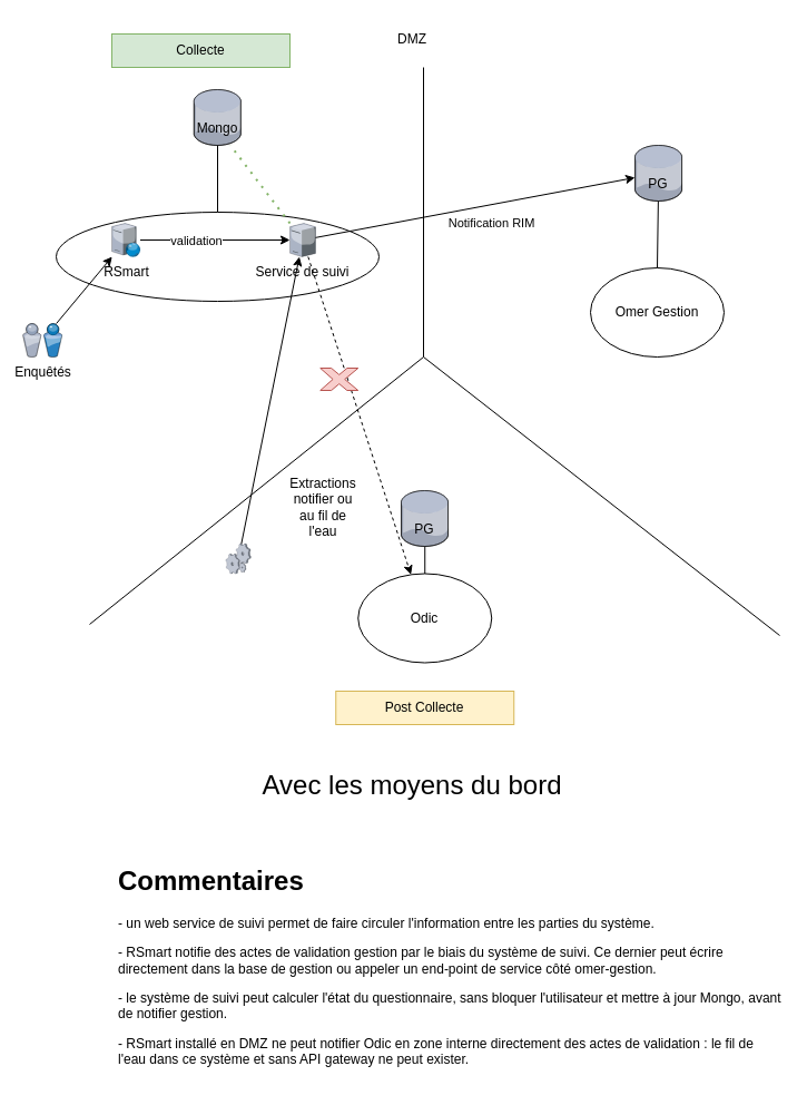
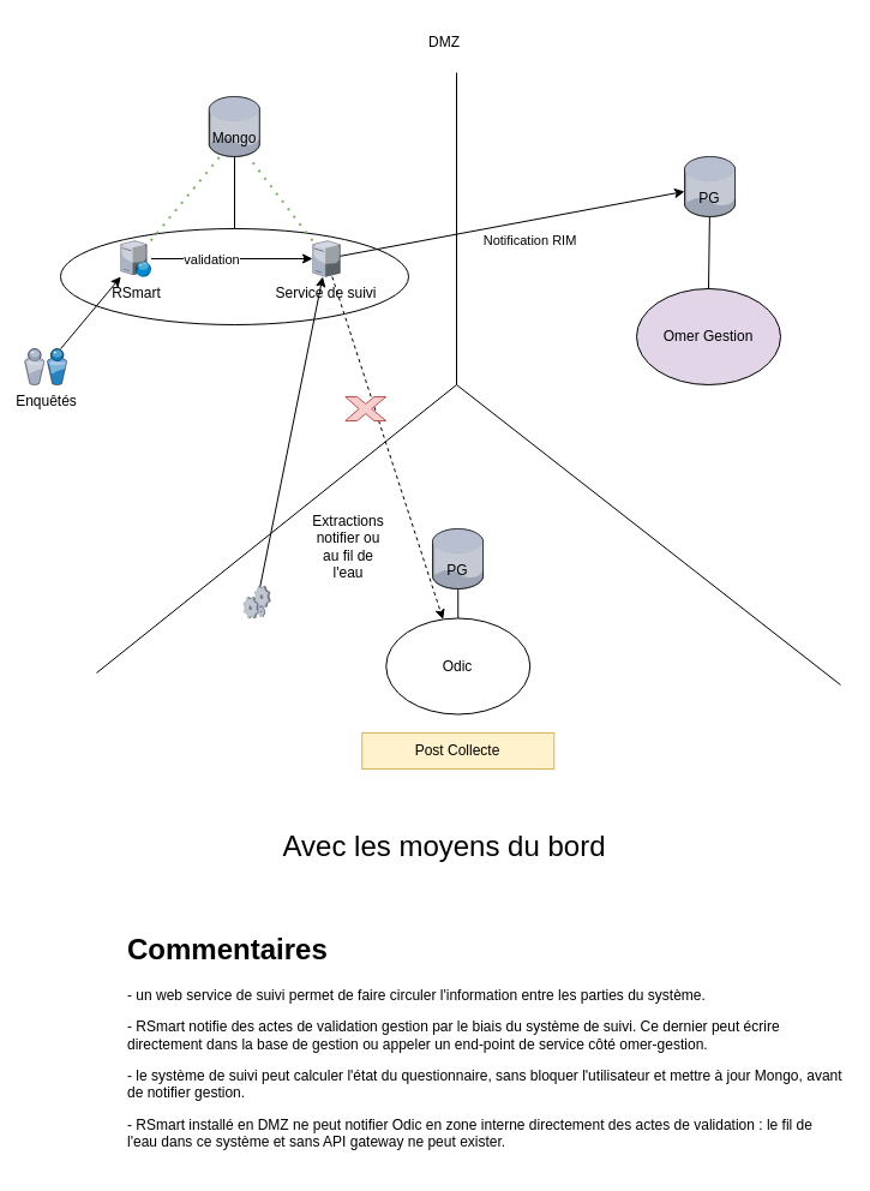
  <mxCell id="0" />
  <mxCell id="1" parent="0" />
  <mxCell id="2" value="" style="endArrow=none;html=1;rounded=0;" edge="1" parent="1"><mxGeometry width="50" height="50" relative="1" as="geometry"><mxPoint x="380" y="320" as="sourcePoint" /><mxPoint x="380" y="60" as="targetPoint" /></mxGeometry></mxCell>
  <mxCell id="3" value="" style="endArrow=none;html=1;rounded=0;" edge="1" parent="1"><mxGeometry width="50" height="50" relative="1" as="geometry"><mxPoint x="80" y="560" as="sourcePoint" /><mxPoint x="380" y="320" as="targetPoint" /></mxGeometry></mxCell>
  <mxCell id="4" value="" style="endArrow=none;html=1;rounded=0;" edge="1" parent="1"><mxGeometry width="50" height="50" relative="1" as="geometry"><mxPoint x="700" y="570" as="sourcePoint" /><mxPoint x="380" y="320" as="targetPoint" /></mxGeometry></mxCell>
  <mxCell id="5" value="" style="verticalLabelPosition=bottom;sketch=0;aspect=fixed;html=1;verticalAlign=top;strokeColor=none;align=center;outlineConnect=0;shape=mxgraph.citrix.database;" vertex="1" parent="1"><mxGeometry x="570" y="130" width="42.5" height="50" as="geometry" /></mxCell>
  <mxCell id="6" value="" style="verticalLabelPosition=bottom;sketch=0;aspect=fixed;html=1;verticalAlign=top;strokeColor=none;align=center;outlineConnect=0;shape=mxgraph.citrix.database;" vertex="1" parent="1"><mxGeometry x="173.75" y="80" width="42.5" height="50" as="geometry" /></mxCell>
  <mxCell id="7" value="" style="verticalLabelPosition=bottom;sketch=0;aspect=fixed;html=1;verticalAlign=top;strokeColor=none;align=center;outlineConnect=0;shape=mxgraph.citrix.database;" vertex="1" parent="1"><mxGeometry x="360" y="440" width="42.5" height="50" as="geometry" /></mxCell>
- <mxCell id="8" value="Collecte" style="text;html=1;align=center;verticalAlign=middle;whiteSpace=wrap;rounded=0;fillColor=#d5e8d4;strokeColor=#82b366;" vertex="1" parent="1"><mxGeometry x="100" y="30" width="160" height="30" as="geometry" /></mxCell>
- <mxCell id="9" value="Post Collecte" style="text;html=1;align=center;verticalAlign=middle;whiteSpace=wrap;rounded=0;fillColor=#fff2cc;strokeColor=#d6b656;" vertex="1" parent="1"><mxGeometry x="301.25" y="620" width="160" height="30" as="geometry" /></mxCell>
+ <mxCell id="9" value="Post Collecte" style="text;html=1;align=center;verticalAlign=middle;whiteSpace=wrap;rounded=0;fillColor=#fff2cc;strokeColor=#d6b656;" vertex="1" parent="1"><mxGeometry x="301.25" y="610" width="160" height="30" as="geometry" /></mxCell>
  <mxCell id="10" value="" style="ellipse;whiteSpace=wrap;html=1;" vertex="1" parent="1"><mxGeometry x="50" y="190" width="290" height="80" as="geometry" /></mxCell>
- <mxCell id="11" value="Omer Gestion" style="ellipse;whiteSpace=wrap;html=1;" vertex="1" parent="1"><mxGeometry x="530" y="240" width="120" height="80" as="geometry" /></mxCell>
+ <mxCell id="11" value="Omer Gestion" style="ellipse;whiteSpace=wrap;html=1;fillColor=#e1d5e7;" vertex="1" parent="1"><mxGeometry x="530" y="240" width="120" height="80" as="geometry" /></mxCell>
  <mxCell id="12" value="Odic" style="ellipse;whiteSpace=wrap;html=1;" vertex="1" parent="1"><mxGeometry x="321.25" y="514.5" width="120" height="80" as="geometry" /></mxCell>
  <mxCell id="13" value="" style="endArrow=none;html=1;rounded=0;" edge="1" parent="1" source="12" target="7"><mxGeometry width="50" height="50" relative="1" as="geometry"><mxPoint x="220" y="550" as="sourcePoint" /><mxPoint x="270" y="500" as="targetPoint" /></mxGeometry></mxCell>
  <mxCell id="14" value="" style="endArrow=none;html=1;rounded=0;exitX=0.5;exitY=0;exitDx=0;exitDy=0;" edge="1" parent="1" source="10" target="6"><mxGeometry width="50" height="50" relative="1" as="geometry"><mxPoint x="250" y="220" as="sourcePoint" /><mxPoint x="300" y="170" as="targetPoint" /></mxGeometry></mxCell>
  <mxCell id="15" value="" style="endArrow=none;html=1;rounded=0;exitX=0.5;exitY=0;exitDx=0;exitDy=0;" edge="1" parent="1" source="11" target="5"><mxGeometry width="50" height="50" relative="1" as="geometry"><mxPoint x="480" y="250" as="sourcePoint" /><mxPoint x="530" y="200" as="targetPoint" /></mxGeometry></mxCell>
  <mxCell id="16" value="DMZ" style="text;html=1;align=center;verticalAlign=middle;whiteSpace=wrap;rounded=0;" vertex="1" parent="1"><mxGeometry x="340" y="20" width="60" height="30" as="geometry" /></mxCell>
  <mxCell id="17" value="RSmart" style="verticalLabelPosition=bottom;sketch=0;aspect=fixed;html=1;verticalAlign=top;strokeColor=none;align=center;outlineConnect=0;shape=mxgraph.citrix.web_server;" vertex="1" parent="1"><mxGeometry x="100" y="200" width="25.5" height="30" as="geometry" /></mxCell>
  <mxCell id="18" value="Service de suivi" style="verticalLabelPosition=bottom;sketch=0;aspect=fixed;html=1;verticalAlign=top;strokeColor=none;align=center;outlineConnect=0;shape=mxgraph.citrix.license_server;" vertex="1" parent="1"><mxGeometry x="260" y="200" width="22.94" height="30" as="geometry" /></mxCell>
  <mxCell id="19" value="" style="endArrow=classic;html=1;rounded=0;" edge="1" parent="1" source="17" target="18"><mxGeometry width="50" height="50" relative="1" as="geometry"><mxPoint x="150" y="260" as="sourcePoint" /><mxPoint x="200" y="210" as="targetPoint" /></mxGeometry></mxCell>
  <mxCell id="20" value="validation" style="edgeLabel;html=1;align=center;verticalAlign=middle;resizable=0;points=[];" vertex="1" connectable="0" parent="19"><mxGeometry x="-0.263" relative="1" as="geometry"><mxPoint as="offset" /></mxGeometry></mxCell>
  <mxCell id="21" value="" style="endArrow=classic;html=1;rounded=0;" edge="1" parent="1" source="18" target="5"><mxGeometry width="50" height="50" relative="1" as="geometry"><mxPoint x="320" y="220" as="sourcePoint" /><mxPoint x="370" y="170" as="targetPoint" /></mxGeometry></mxCell>
  <mxCell id="22" value="Notification RIM" style="edgeLabel;html=1;align=center;verticalAlign=middle;resizable=0;points=[];" vertex="1" connectable="0" parent="21"><mxGeometry x="-0.026" relative="1" as="geometry"><mxPoint x="18" y="13" as="offset" /></mxGeometry></mxCell>
  <mxCell id="23" value="Mongo" style="text;html=1;align=center;verticalAlign=middle;whiteSpace=wrap;rounded=0;" vertex="1" parent="1"><mxGeometry x="165" y="100" width="60" height="30" as="geometry" /></mxCell>
  <mxCell id="24" value="PG" style="text;html=1;align=center;verticalAlign=middle;whiteSpace=wrap;rounded=0;" vertex="1" parent="1"><mxGeometry x="351.25" y="460" width="60" height="30" as="geometry" /></mxCell>
  <mxCell id="25" value="PG" style="text;html=1;align=center;verticalAlign=middle;whiteSpace=wrap;rounded=0;" vertex="1" parent="1"><mxGeometry x="561.25" y="150" width="60" height="30" as="geometry" /></mxCell>
  <mxCell id="26" value="" style="endArrow=classic;html=1;rounded=0;dashed=1;" edge="1" parent="1" source="18" target="12"><mxGeometry width="50" height="50" relative="1" as="geometry"><mxPoint x="230" y="370" as="sourcePoint" /><mxPoint x="280" y="320" as="targetPoint" /></mxGeometry></mxCell>
  <mxCell id="27" value="" style="verticalLabelPosition=bottom;sketch=0;aspect=fixed;html=1;verticalAlign=top;strokeColor=none;align=center;outlineConnect=0;shape=mxgraph.citrix.process;" vertex="1" parent="1"><mxGeometry x="202.35" y="487.5" width="22.65" height="27" as="geometry" /></mxCell>
  <mxCell id="28" value="" style="endArrow=classic;html=1;rounded=0;" edge="1" parent="1" source="27" target="18"><mxGeometry width="50" height="50" relative="1" as="geometry"><mxPoint x="180" y="410" as="sourcePoint" /><mxPoint x="230" y="360" as="targetPoint" /></mxGeometry></mxCell>
  <mxCell id="29" value="Extractions notifier ou au fil de l'eau" style="text;html=1;align=center;verticalAlign=middle;whiteSpace=wrap;rounded=0;" vertex="1" parent="1"><mxGeometry x="260" y="440" width="60" height="30" as="geometry" /></mxCell>
  <mxCell id="30" value="Enquêtés" style="verticalLabelPosition=bottom;sketch=0;aspect=fixed;html=1;verticalAlign=top;strokeColor=none;align=center;outlineConnect=0;shape=mxgraph.citrix.users;" vertex="1" parent="1"><mxGeometry x="20" y="290" width="35.18" height="30" as="geometry" /></mxCell>
  <mxCell id="31" value="" style="endArrow=classic;html=1;rounded=0;" edge="1" parent="1" source="30" target="17"><mxGeometry width="50" height="50" relative="1" as="geometry"><mxPoint x="60" y="180" as="sourcePoint" /><mxPoint x="110" y="130" as="targetPoint" /></mxGeometry></mxCell>
+ <mxCell id="32" value="" style="endArrow=none;dashed=1;html=1;dashPattern=1 3;strokeWidth=2;rounded=0;fillColor=#d5e8d4;strokeColor=#82b366;" edge="1" parent="1" source="17" target="23"><mxGeometry width="50" height="50" relative="1" as="geometry"><mxPoint x="100" y="160" as="sourcePoint" /><mxPoint x="150" y="110" as="targetPoint" /></mxGeometry></mxCell>
  <mxCell id="33" value="" style="endArrow=none;dashed=1;html=1;dashPattern=1 3;strokeWidth=2;rounded=0;fillColor=#d5e8d4;strokeColor=#82b366;" edge="1" parent="1" source="18" target="23"><mxGeometry width="50" height="50" relative="1" as="geometry"><mxPoint x="135" y="210" as="sourcePoint" /><mxPoint x="193" y="140" as="targetPoint" /></mxGeometry></mxCell>
  <mxCell id="34" value="&lt;h1 style=&quot;margin-top: 0px;&quot;&gt;Commentaires&lt;/h1&gt;&lt;p&gt;- un web service de suivi permet de faire circuler l'information entre les parties du système.&lt;/p&gt;&lt;p&gt;- RSmart notifie des actes de validation gestion par le biais du système de suivi. Ce dernier peut écrire directement dans la base de gestion ou appeler un end-point de service côté omer-gestion.&lt;/p&gt;&lt;p&gt;- le système de suivi peut calculer l'état du questionnaire, sans bloquer l'utilisateur et mettre à jour Mongo, avant de notifier gestion.&lt;/p&gt;&lt;p&gt;- RSmart installé en DMZ ne peut notifier Odic en zone interne directement des actes de validation : le fil de l'eau dans ce système et sans API gateway ne peut exister.&lt;/p&gt;&lt;p&gt;- Un batch quotidien retire 200 000 questionnaires quotidiens, comme dans le système actuel et notifie le système de suivi pour qu'il efface&lt;/p&gt;" style="text;html=1;whiteSpace=wrap;overflow=hidden;rounded=0;" vertex="1" parent="1"><mxGeometry x="104" y="770" width="598.53" height="200" as="geometry" /></mxCell>
  <mxCell id="35" value="Avec les moyens du bord" style="text;html=1;align=center;verticalAlign=middle;whiteSpace=wrap;rounded=0;fontSize=24;" vertex="1" parent="1"><mxGeometry x="180" y="690" width="380" height="30" as="geometry" /></mxCell>
  <mxCell id="36" value="" style="verticalLabelPosition=bottom;verticalAlign=top;html=1;shape=mxgraph.basic.x;fillColor=#f8cecc;strokeColor=#b85450;" vertex="1" parent="1"><mxGeometry x="287.25" y="330" width="34" height="20" as="geometry" /></mxCell>
